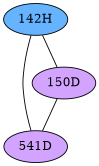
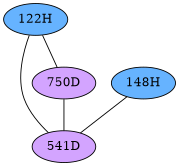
  graph {
    node [fillcolor="#D3A4FF" style=radial]
    edge [penwidth=1]
    n1 [label="541D"]
-   "142H" [fillcolor="#66B3FF"]
-   "150D"
+   "142H" [fillcolor="#66B3FF" label="122H"]
+   "150D" [label="750D"]
+   "148H" [fillcolor="#66B3FF"]
    "142H" -- n1
    "142H" -- "150D"
    "150D" -- n1
+   "148H" -- n1
  }
